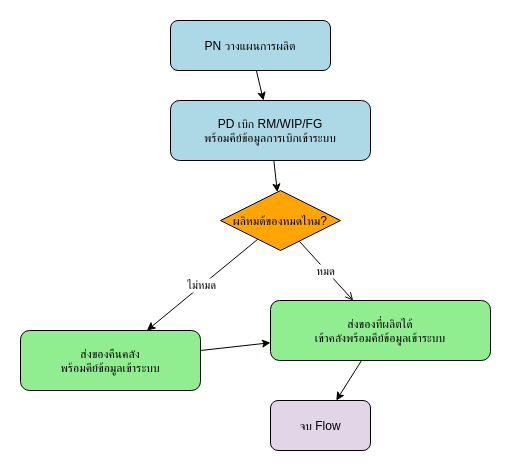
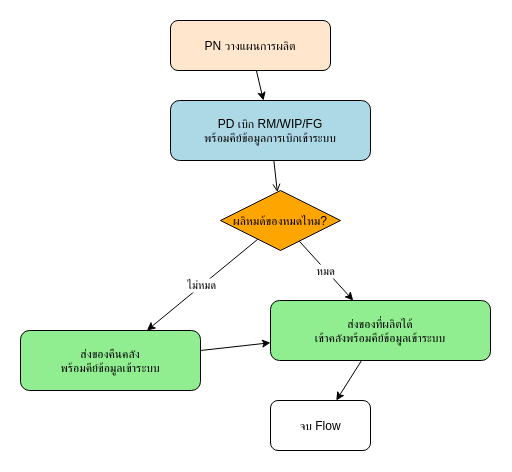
  <mxCell id="0" />
  <mxCell id="1" parent="0" />
- <mxCell id="2" value="PN วางแผนการผลิต" style="rounded=1;fillColor=#ADD8E6;" vertex="1" parent="1"><mxGeometry x="170" y="20" width="160" height="50" as="geometry" /></mxCell>
+ <mxCell id="2" value="PN วางแผนการผลิต" style="rounded=1;fillColor=#ffe6cc;" vertex="1" parent="1"><mxGeometry x="170" y="20" width="160" height="50" as="geometry" /></mxCell>
  <mxCell id="3" value="PD เบิก RM/WIP/FG&#10;พร้อมคีย์ข้อมูลการเบิกเข้าระบบ" style="rounded=1;fillColor=#ADD8E6;" vertex="1" parent="1"><mxGeometry x="170" y="100" width="200" height="60" as="geometry" /></mxCell>
  <mxCell id="4" value="ผลิหมด้ของหมดไหม?" style="rhombus;fillColor=#FFA500;" vertex="1" parent="1"><mxGeometry x="220" y="190" width="120" height="60" as="geometry" /></mxCell>
  <mxCell id="5" value="ส่งของคืนคลัง&#10;พร้อมคีย์ข้อมูลเข้าระบบ" style="rounded=1;fillColor=#90EE90;" vertex="1" parent="1"><mxGeometry x="20" y="330" width="180" height="60" as="geometry" /></mxCell>
  <mxCell id="6" value="ส่งของที่ผลิตได้&#10;เข้าคลังพร้อมคีย์ข้อมูลเข้าระบบ" style="rounded=1;fillColor=#90EE90;" vertex="1" parent="1"><mxGeometry x="270" y="300" width="220" height="60" as="geometry" /></mxCell>
- <mxCell id="7" value="จบ Flow" style="rounded=1;fillColor=#e1d5e7;" vertex="1" parent="1"><mxGeometry x="270" y="400" width="100" height="50" as="geometry" /></mxCell>
+ <mxCell id="7" value="จบ Flow" style="rounded=1;fillColor=#FFFFFF;" vertex="1" parent="1"><mxGeometry x="270" y="400" width="100" height="50" as="geometry" /></mxCell>
  <mxCell id="8" edge="1" parent="1" source="2" target="3"><mxGeometry relative="1" as="geometry" /></mxCell>
- <mxCell id="9" edge="1" parent="1" source="3" target="4"><mxGeometry relative="1" as="geometry" /></mxCell>
+ <mxCell id="9" edge="1" parent="1" source="3" target="4" style="endArrow=open;"><mxGeometry relative="1" as="geometry" /></mxCell>
  <mxCell id="10" value="ไม่หมด" edge="1" parent="1" source="4" target="5"><mxGeometry relative="1" as="geometry" /></mxCell>
- <mxCell id="11" value="หมด" edge="1" parent="1" source="4" target="6" style="endArrow=open;"><mxGeometry relative="1" as="geometry" /></mxCell>
+ <mxCell id="11" value="หมด" edge="1" parent="1" source="4" target="6"><mxGeometry relative="1" as="geometry" /></mxCell>
  <mxCell id="12" edge="1" parent="1" source="5" target="6"><mxGeometry relative="1" as="geometry" /></mxCell>
  <mxCell id="13" edge="1" parent="1" source="6" target="7"><mxGeometry relative="1" as="geometry" /></mxCell>
